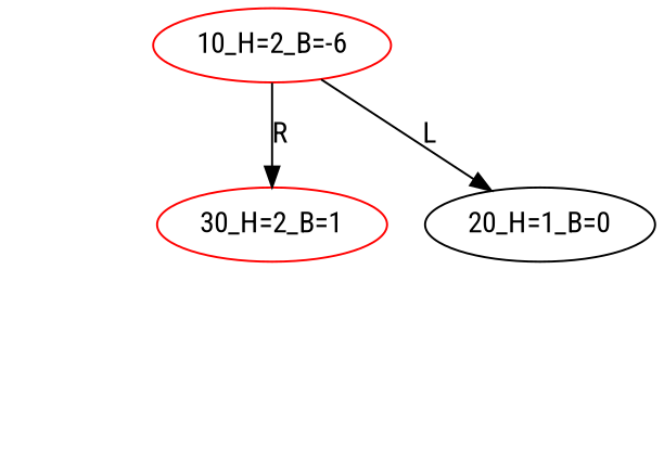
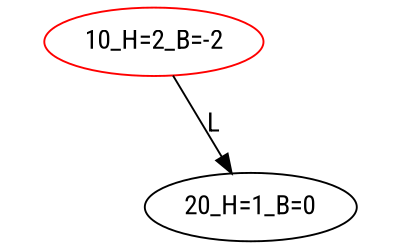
  digraph {
    fontname="Roboto Condensed"
    node [fontname="Roboto Condensed"]
    edge [fontname="Roboto Condensed"]
-   "10_H=2_B=-2" [color=red label="10_H=2_B=-6"]
+   "10_H=2_B=-2" [color=red]
    HD0 [style=invis]
-   "30_H=2_B=1" [color=red]
    "20_H=1_B=0"
    HD1 [style=invis]
    "10_H=2_B=-2" -> HD0 [label=L style=invis]
-   "10_H=2_B=-2" -> "30_H=2_B=1" [label=R]
    "10_H=2_B=-2" -> "20_H=1_B=0" [label=L]
-   "30_H=2_B=1" -> HD1 [label=L style=invis]
  }
